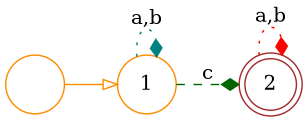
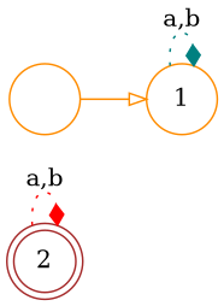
  digraph {
    rankdir=LR
    node [margin=0.1 shape=circle color=darkorange]
    edge [style=dotted arrowhead=diamond]
    2 [margin=0 shape=doublecircle color=brown]
    " " [width=0]
    1
    2 -> 2 [label="a,b" color=red]
    " " -> 1 [color=darkorange style=solid arrowhead=onormal]
-   1 -> 2 [label=c color=darkgreen style=dashed]
    1 -> 1 [label="a,b" color=teal]
  }
